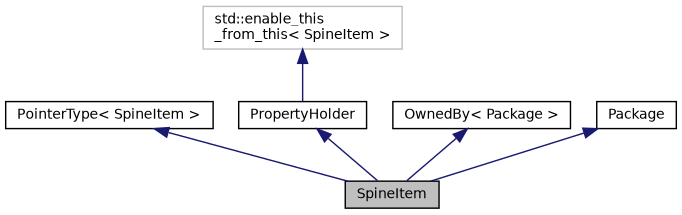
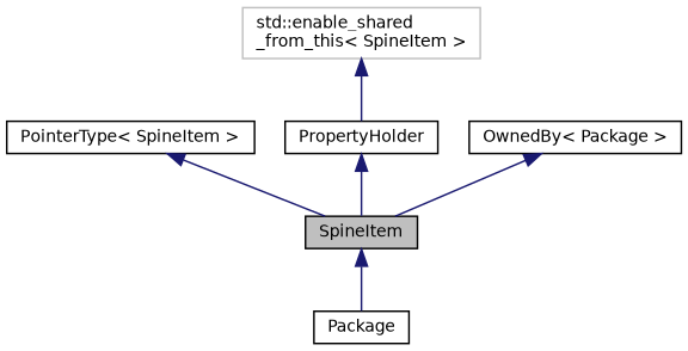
  digraph {
    node [color=black fillcolor=white fontname=Helvetica fontsize=10 shape=record style=filled]
    edge [color=midnightblue dir=back fontname=Helvetica fontsize=10 labelfontname=Helvetica labelfontsize=10 style=solid]
    n1 [fillcolor=grey75 fontcolor=black height=0.2 label=SpineItem width=0.4]
    n2 [height=0.2 label="PointerType\< SpineItem \>" width=0.4]
-   n3 [color=grey75 height=0.2 label="std::enable_this\l_from_this\< SpineItem \>" width=0.4]
+   n3 [color=grey75 height=0.2 label="std::enable_shared\l_from_this\< SpineItem \>" width=0.4]
    n4 [height=0.2 label=PropertyHolder width=0.4]
    n5 [height=0.2 label="OwnedBy\< Package \>" width=0.4]
    n6 [height=0.2 label=Package width=0.4]
    n2 -> n1
    n3 -> n4
    n4 -> n1
    n5 -> n1
-   n6 -> n1
+   n1 -> n6
  }
